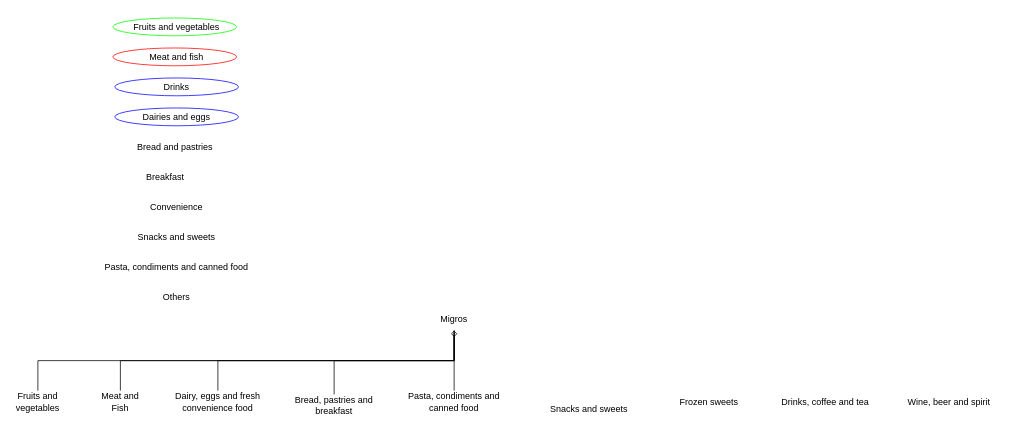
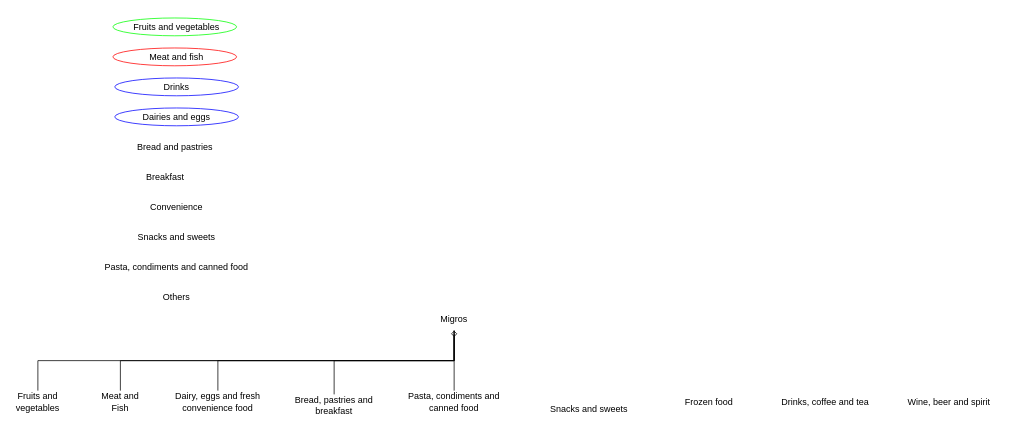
  <mxCell id="0" />
  <mxCell id="1" parent="0" />
  <mxCell id="2" value="&lt;div&gt;Migros&lt;/div&gt;" style="text;html=1;strokeColor=none;fillColor=none;align=center;verticalAlign=middle;whiteSpace=wrap;rounded=0;" vertex="1" parent="1"><mxGeometry x="575" y="410" width="60" height="30" as="geometry" /></mxCell>
  <mxCell id="3" style="rounded=0;orthogonalLoop=1;jettySize=auto;html=1;exitX=0.5;exitY=0;exitDx=0;exitDy=0;entryX=0.5;entryY=1;entryDx=0;entryDy=0;edgeStyle=orthogonalEdgeStyle;endArrow=none;endFill=0;" edge="1" parent="1" source="4" target="2"><mxGeometry relative="1" as="geometry" /></mxCell>
  <mxCell id="4" value="Fruits and vegetables" style="text;html=1;strokeColor=none;fillColor=none;align=center;verticalAlign=middle;whiteSpace=wrap;rounded=0;" vertex="1" parent="1"><mxGeometry x="20" y="520" width="60" height="30" as="geometry" /></mxCell>
  <mxCell id="5" style="edgeStyle=orthogonalEdgeStyle;rounded=0;orthogonalLoop=1;jettySize=auto;html=1;exitX=0.5;exitY=0;exitDx=0;exitDy=0;endArrow=none;endFill=0;entryX=0.5;entryY=1;entryDx=0;entryDy=0;" edge="1" parent="1" source="6"><mxGeometry relative="1" as="geometry"><mxPoint x="160" y="525" as="sourcePoint" /><mxPoint x="605" y="445" as="targetPoint" /><Array as="points"><mxPoint x="160" y="480" /><mxPoint x="605" y="480" /></Array></mxGeometry></mxCell>
  <mxCell id="6" value="&lt;div&gt;Meat and Fish&lt;/div&gt;" style="text;html=1;strokeColor=none;fillColor=none;align=center;verticalAlign=middle;whiteSpace=wrap;rounded=0;" vertex="1" parent="1"><mxGeometry x="130" y="520" width="60" height="30" as="geometry" /></mxCell>
  <mxCell id="7" style="edgeStyle=orthogonalEdgeStyle;rounded=0;orthogonalLoop=1;jettySize=auto;html=1;entryX=0.5;entryY=1;entryDx=0;entryDy=0;endArrow=none;endFill=0;" edge="1" parent="1" source="8" target="2"><mxGeometry relative="1" as="geometry"><Array as="points"><mxPoint x="290" y="480" /><mxPoint x="605" y="480" /></Array></mxGeometry></mxCell>
  <mxCell id="8" value="&lt;div&gt;Dairy, eggs and fresh convenience food&lt;/div&gt;" style="text;html=1;strokeColor=none;fillColor=none;align=center;verticalAlign=middle;whiteSpace=wrap;rounded=0;" vertex="1" parent="1"><mxGeometry x="225" y="520" width="130" height="30" as="geometry" /></mxCell>
  <mxCell id="9" style="edgeStyle=orthogonalEdgeStyle;rounded=0;orthogonalLoop=1;jettySize=auto;html=1;entryX=0.5;entryY=1;entryDx=0;entryDy=0;endArrow=diamond;endFill=0;exitX=0.5;exitY=0;exitDx=0;exitDy=0;" edge="1" parent="1" source="10" target="2"><mxGeometry relative="1" as="geometry"><Array as="points"><mxPoint x="445" y="480" /><mxPoint x="605" y="480" /></Array></mxGeometry></mxCell>
  <mxCell id="10" value="&lt;div&gt;Bread, pastries and breakfast&lt;br&gt;&lt;/div&gt;" style="text;html=1;strokeColor=none;fillColor=none;align=center;verticalAlign=middle;whiteSpace=wrap;rounded=0;" vertex="1" parent="1"><mxGeometry x="380" y="525" width="130" height="30" as="geometry" /></mxCell>
  <mxCell id="11" style="edgeStyle=orthogonalEdgeStyle;rounded=0;orthogonalLoop=1;jettySize=auto;html=1;endArrow=none;endFill=0;" edge="1" parent="1" source="12" target="2"><mxGeometry relative="1" as="geometry" /></mxCell>
  <mxCell id="12" value="&lt;div&gt;Pasta, condiments and canned food&lt;/div&gt;" style="text;html=1;strokeColor=none;fillColor=none;align=center;verticalAlign=middle;whiteSpace=wrap;rounded=0;" vertex="1" parent="1"><mxGeometry x="540" y="520" width="130" height="30" as="geometry" /></mxCell>
  <mxCell id="13" value="&lt;div&gt;Drinks, coffee and tea&lt;br&gt;&lt;/div&gt;" style="text;html=1;strokeColor=none;fillColor=none;align=center;verticalAlign=middle;whiteSpace=wrap;rounded=0;" vertex="1" parent="1"><mxGeometry x="1035" y="520" width="130" height="30" as="geometry" /></mxCell>
  <mxCell id="14" value="&lt;div&gt;Fruits and vegetables&lt;/div&gt;" style="text;html=1;strokeColor=none;fillColor=none;align=center;verticalAlign=middle;whiteSpace=wrap;rounded=0;" vertex="1" parent="1"><mxGeometry x="40" y="20" width="390" height="30" as="geometry" /></mxCell>
- <mxCell id="15" value="&lt;div&gt;Frozen sweets&lt;/div&gt;" style="text;html=1;strokeColor=none;fillColor=none;align=center;verticalAlign=middle;whiteSpace=wrap;rounded=0;" vertex="1" parent="1"><mxGeometry x="880" y="520" width="130" height="30" as="geometry" /></mxCell>
+ <mxCell id="15" value="&lt;div&gt;Frozen food&lt;/div&gt;" style="text;html=1;strokeColor=none;fillColor=none;align=center;verticalAlign=middle;whiteSpace=wrap;rounded=0;" vertex="1" parent="1"><mxGeometry x="880" y="520" width="130" height="30" as="geometry" /></mxCell>
  <mxCell id="16" value="Wine, beer and spirit" style="text;html=1;strokeColor=none;fillColor=none;align=center;verticalAlign=middle;whiteSpace=wrap;rounded=0;" vertex="1" parent="1"><mxGeometry x="1200" y="520" width="130" height="30" as="geometry" /></mxCell>
  <mxCell id="17" value="&lt;div&gt;Snacks and sweets&lt;/div&gt;" style="text;html=1;strokeColor=none;fillColor=none;align=center;verticalAlign=middle;whiteSpace=wrap;rounded=0;" vertex="1" parent="1"><mxGeometry x="720" y="530" width="130" height="30" as="geometry" /></mxCell>
  <mxCell id="18" value="&lt;div&gt;Meat and fish&lt;br&gt;&lt;/div&gt;" style="text;html=1;strokeColor=none;fillColor=none;align=center;verticalAlign=middle;whiteSpace=wrap;rounded=0;" vertex="1" parent="1"><mxGeometry x="40" y="60" width="390" height="30" as="geometry" /></mxCell>
  <mxCell id="19" value="&lt;div&gt;Drinks&lt;/div&gt;" style="text;html=1;strokeColor=none;fillColor=none;align=center;verticalAlign=middle;whiteSpace=wrap;rounded=0;" vertex="1" parent="1"><mxGeometry x="40" y="100" width="390" height="30" as="geometry" /></mxCell>
  <mxCell id="20" value="Dairies and eggs" style="text;html=1;strokeColor=none;fillColor=none;align=center;verticalAlign=middle;whiteSpace=wrap;rounded=0;" vertex="1" parent="1"><mxGeometry x="40" y="140" width="390" height="30" as="geometry" /></mxCell>
  <mxCell id="21" value="" style="ellipse;whiteSpace=wrap;html=1;fillColor=none;strokeColor=#00ff00;" vertex="1" parent="1"><mxGeometry x="150" y="23.12" width="165" height="23.75" as="geometry" /></mxCell>
  <mxCell id="22" value="Bread and pastries" style="text;html=1;strokeColor=none;fillColor=none;align=center;verticalAlign=middle;whiteSpace=wrap;rounded=0;" vertex="1" parent="1"><mxGeometry x="37.5" y="180" width="390" height="30" as="geometry" /></mxCell>
  <mxCell id="23" value="&lt;div&gt;Breakfast&lt;/div&gt;" style="text;html=1;strokeColor=none;fillColor=none;align=center;verticalAlign=middle;whiteSpace=wrap;rounded=0;" vertex="1" parent="1"><mxGeometry x="25" y="220" width="390" height="30" as="geometry" /></mxCell>
  <mxCell id="24" value="&lt;div&gt;Convenience&lt;/div&gt;" style="text;html=1;strokeColor=none;fillColor=none;align=center;verticalAlign=middle;whiteSpace=wrap;rounded=0;" vertex="1" parent="1"><mxGeometry x="40" y="260" width="390" height="30" as="geometry" /></mxCell>
  <mxCell id="25" value="Snacks and sweets" style="text;html=1;strokeColor=none;fillColor=none;align=center;verticalAlign=middle;whiteSpace=wrap;rounded=0;" vertex="1" parent="1"><mxGeometry x="40" y="300" width="390" height="30" as="geometry" /></mxCell>
  <mxCell id="26" value="&lt;div&gt;Pasta, condiments and canned food&lt;br&gt;&lt;/div&gt;" style="text;html=1;strokeColor=none;fillColor=none;align=center;verticalAlign=middle;whiteSpace=wrap;rounded=0;" vertex="1" parent="1"><mxGeometry x="40" y="340" width="390" height="30" as="geometry" /></mxCell>
  <mxCell id="27" value="&lt;div&gt;Others&lt;/div&gt;" style="text;html=1;strokeColor=none;fillColor=none;align=center;verticalAlign=middle;whiteSpace=wrap;rounded=0;" vertex="1" parent="1"><mxGeometry x="40" y="380" width="390" height="30" as="geometry" /></mxCell>
  <mxCell id="28" value="" style="ellipse;whiteSpace=wrap;html=1;fillColor=none;strokeColor=#ff0000;" vertex="1" parent="1"><mxGeometry x="150" y="63.12" width="165" height="23.75" as="geometry" /></mxCell>
  <mxCell id="29" value="" style="ellipse;whiteSpace=wrap;html=1;fillColor=none;strokeColor=#0000ff;" vertex="1" parent="1"><mxGeometry x="152.5" y="103.12" width="165" height="23.75" as="geometry" /></mxCell>
  <mxCell id="30" value="" style="ellipse;whiteSpace=wrap;html=1;fillColor=none;strokeColor=#0000ff;" vertex="1" parent="1"><mxGeometry x="152.5" y="143.12" width="165" height="23.75" as="geometry" /></mxCell>
